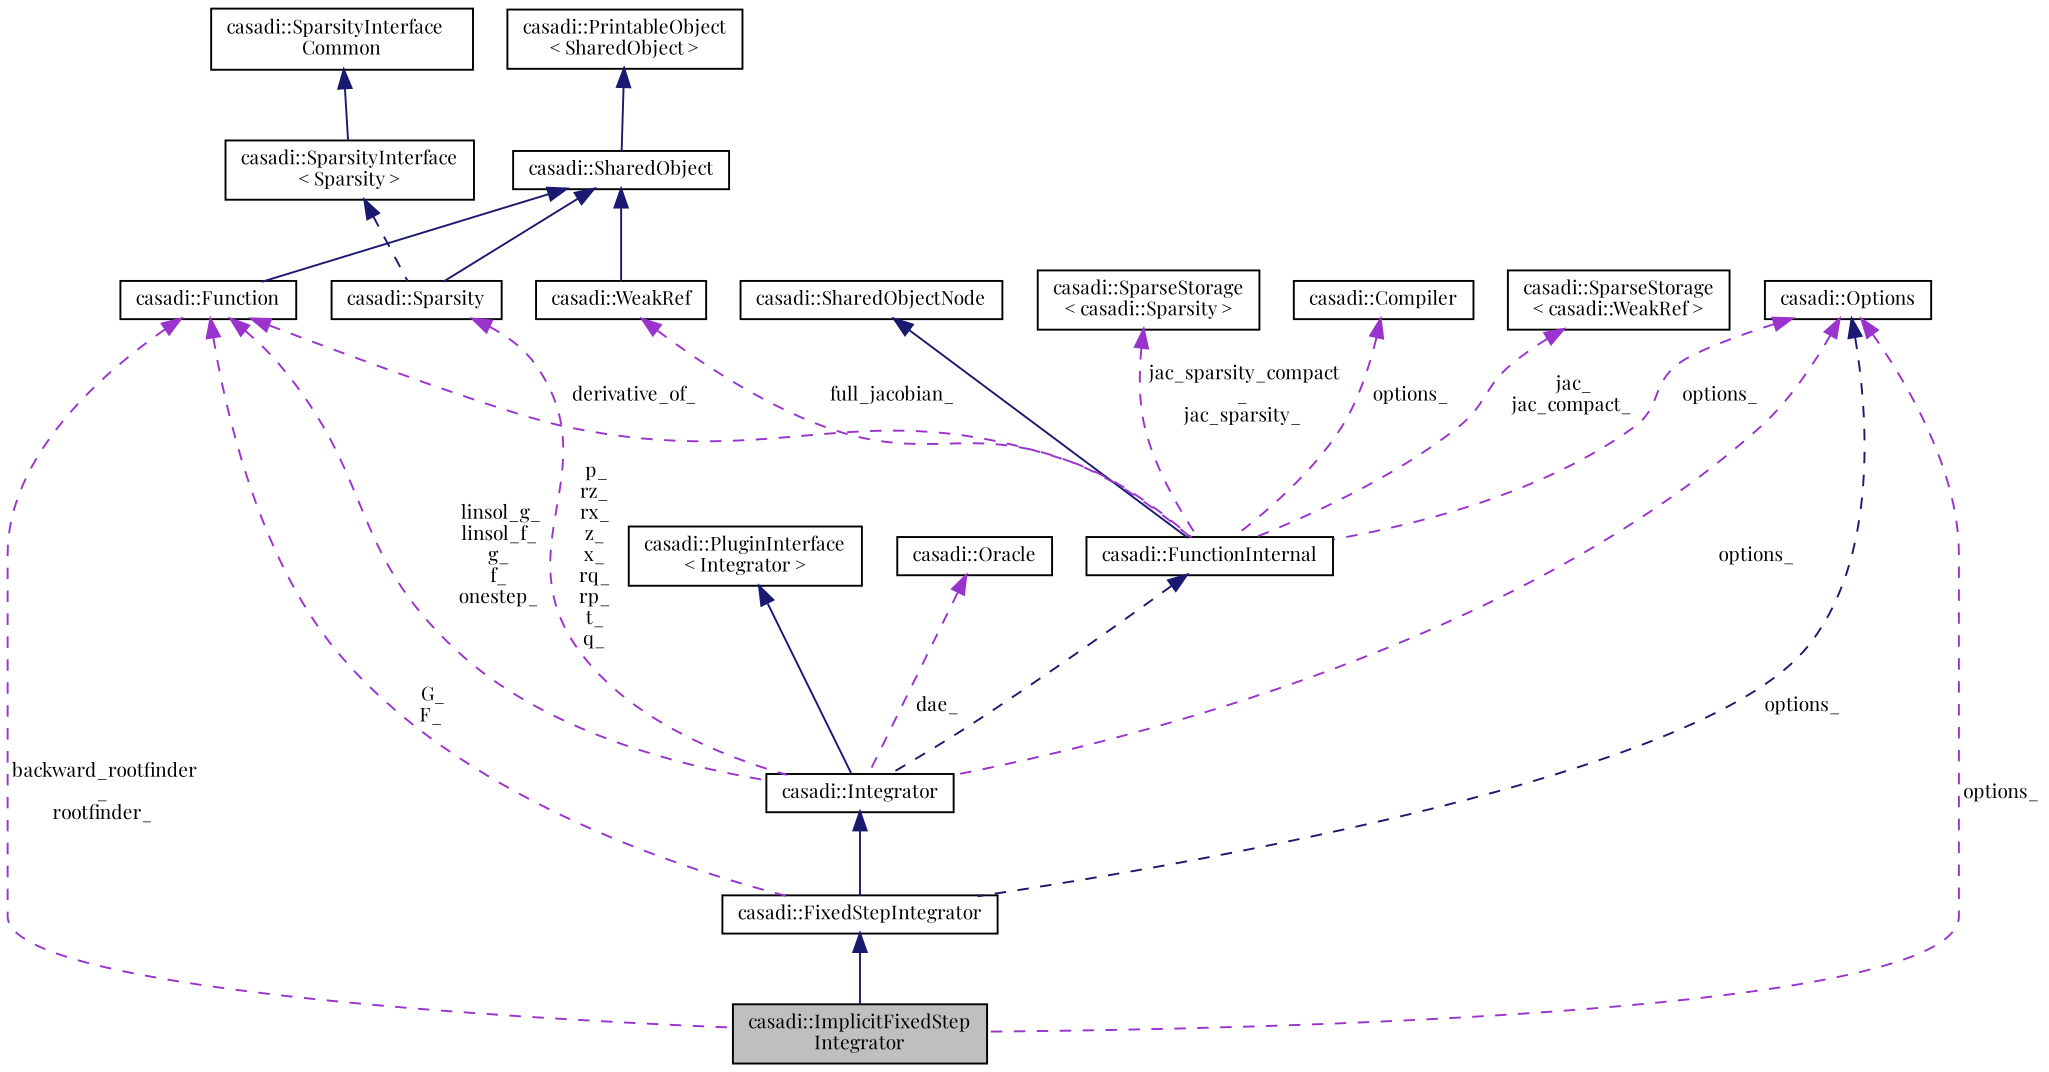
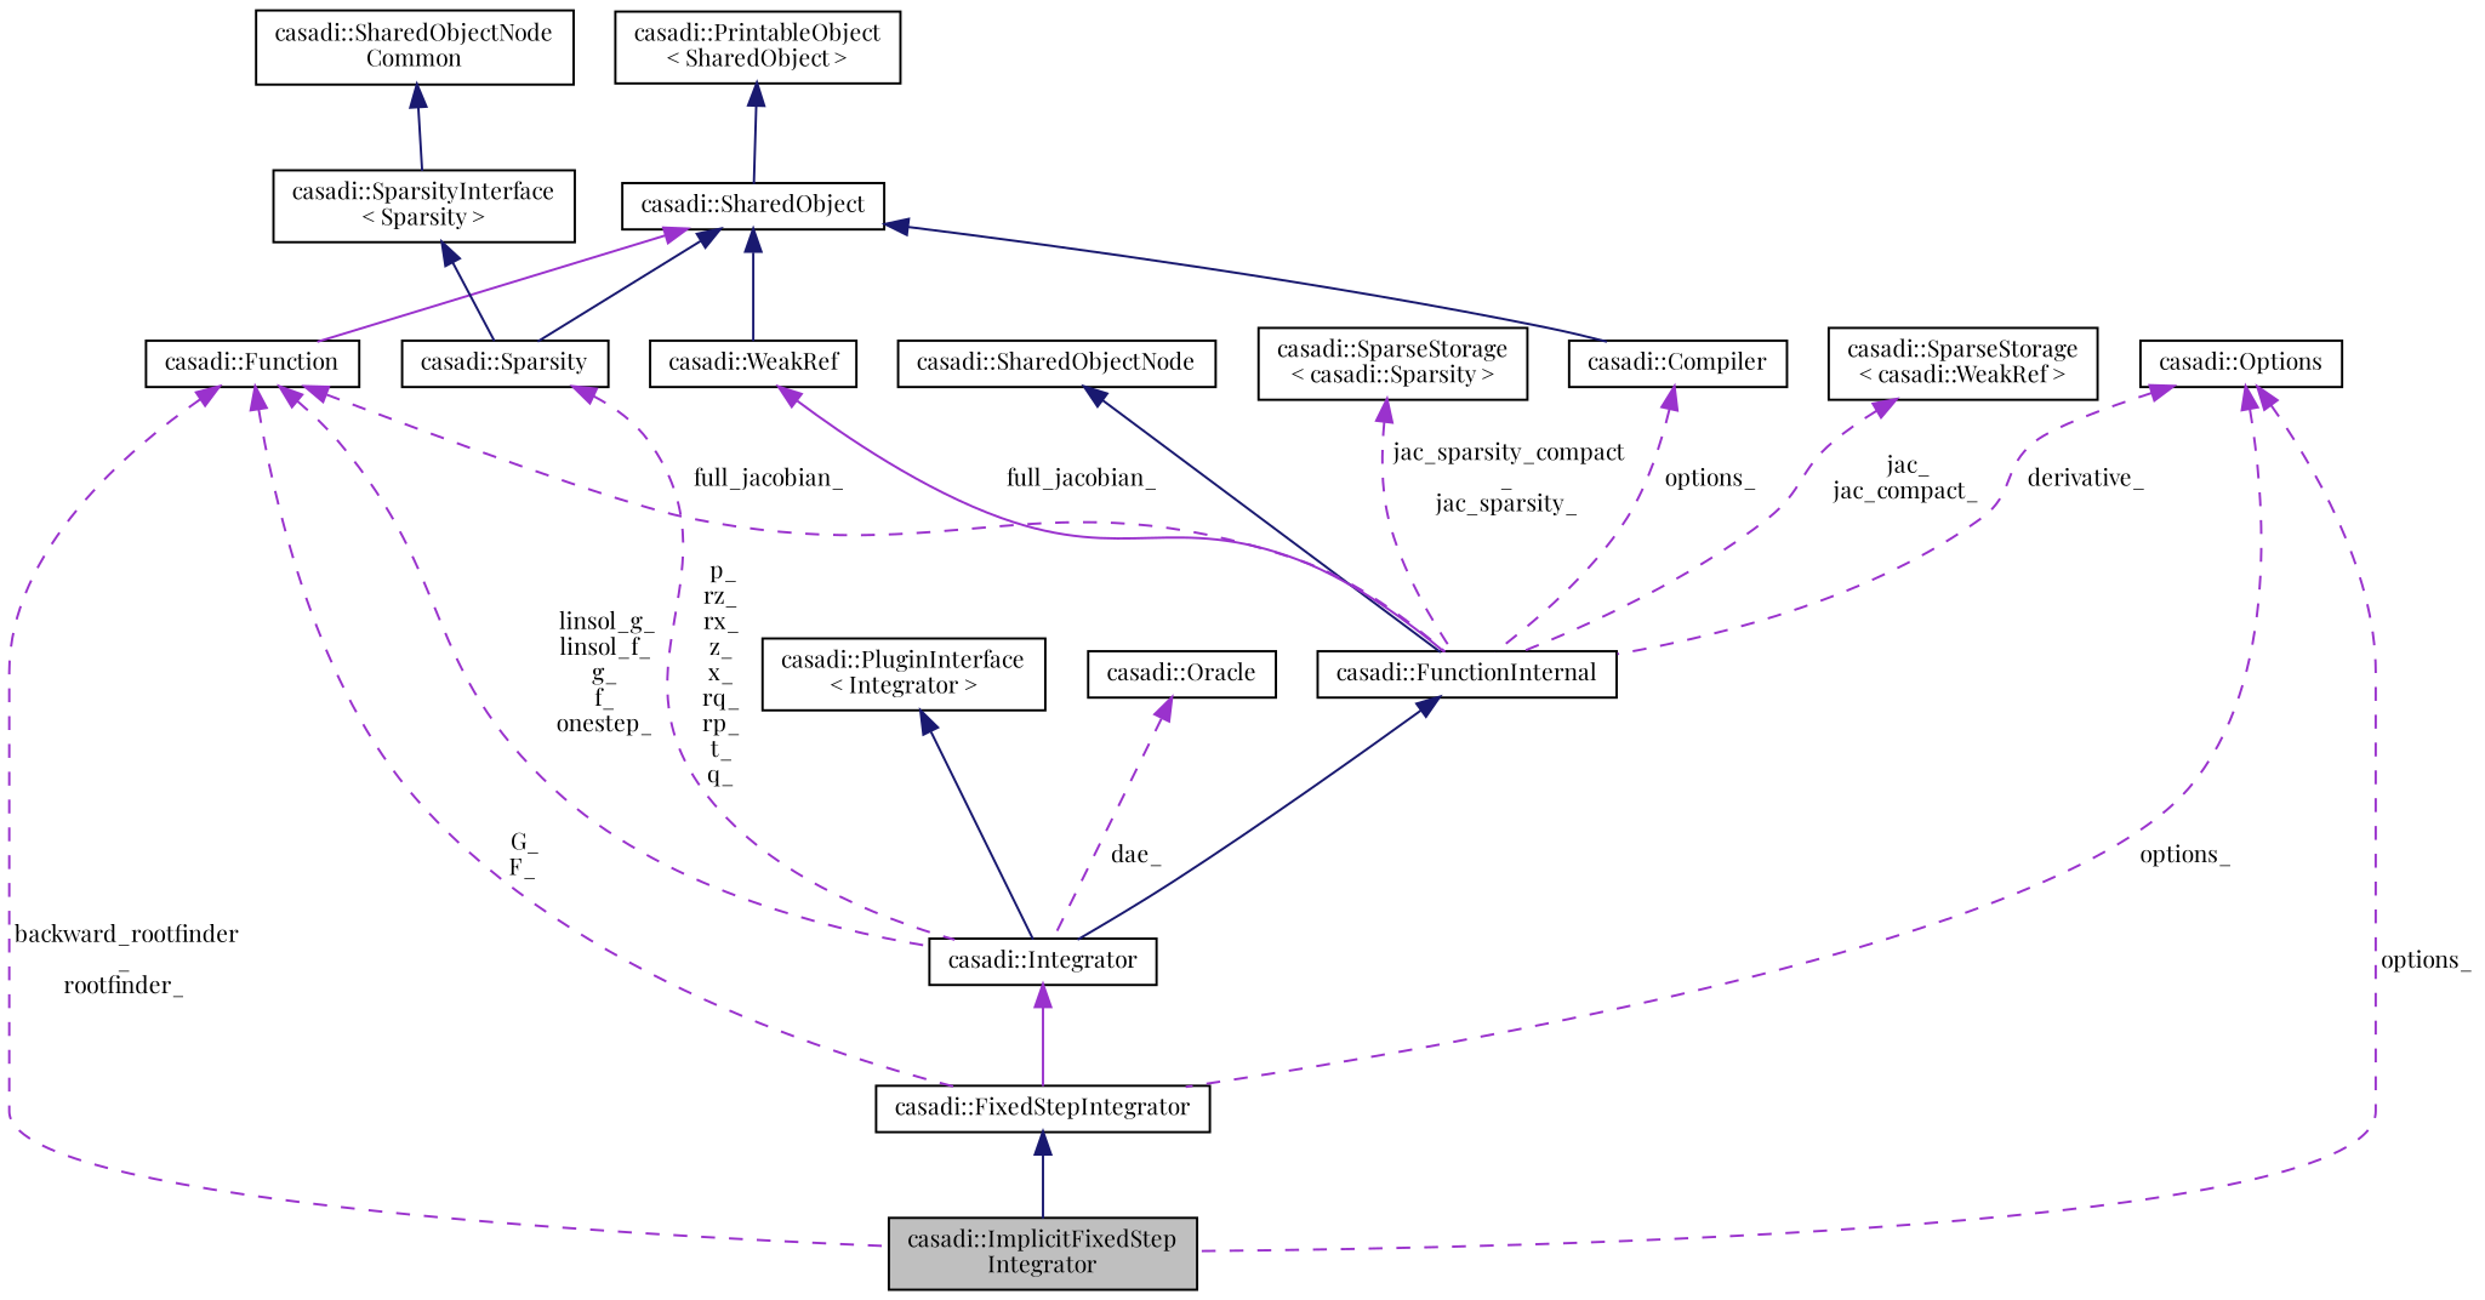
  digraph {
    fontname="Playfair Display"
    rankdir=TB
    node [color=black fillcolor=white fontname="Playfair Display" fontsize=10 shape=record style=filled]
    edge [color=darkorchid3 dir=back fontname="Playfair Display" fontsize=10 labelfontname="FreeSans.ttf" labelfontsize=10 style=dashed]
    n1 [fillcolor=grey75 fontcolor=black height=0.2 label="casadi::ImplicitFixedStep\lIntegrator" width=0.4]
    n2 [height=0.2 label="casadi::FixedStepIntegrator" width=0.4]
    n3 [height=0.2 label="casadi::Integrator" width=0.4]
    n4 [height=0.2 label="casadi::FunctionInternal" width=0.4]
    n5 [height=0.2 label="casadi::SharedObjectNode" width=0.4]
    n6 [height=0.2 label="casadi::WeakRef" width=0.4]
    n7 [height=0.2 label="casadi::SharedObject" width=0.4]
    n8 [height=0.2 label="casadi::Function" width=0.4]
    n9 [height=0.2 label="casadi::Compiler" width=0.4]
    n10 [height=0.2 label="casadi::Sparsity" width=0.4]
    n11 [height=0.2 label="casadi::PrintableObject\l\< SharedObject \>" width=0.4]
    n12 [height=0.2 label="casadi::SparseStorage\l\< casadi::WeakRef \>" width=0.4]
    n13 [height=0.2 label="casadi::Options" width=0.4]
    n14 [height=0.2 label="casadi::SparseStorage\l\< casadi::Sparsity \>" width=0.4]
    n15 [height=0.2 label="casadi::PluginInterface\l\< Integrator \>" width=0.4]
    n16 [height=0.2 label="casadi::SparsityInterface\l\< Sparsity \>" width=0.4]
-   n17 [height=0.2 label="casadi::SparsityInterface\lCommon" width=0.4]
+   n17 [height=0.2 label="casadi::SharedObjectNode\lCommon" width=0.4]
    n18 [height=0.2 label="casadi::Oracle" width=0.4]
    n2 -> n1 [color=midnightblue style=solid]
-   n3 -> n2 [color=midnightblue style=solid]
-   n4 -> n3 [color=midnightblue]
+   n3 -> n2 [style=solid]
+   n4 -> n3 [color=midnightblue style=solid]
    n5 -> n4 [color=midnightblue style=solid]
-   n6 -> n4 [label=" full_jacobian_"]
+   n6 -> n4 [label=" full_jacobian_" style=solid]
    n7 -> n6 [color=midnightblue style=solid]
-   n7 -> n8 [color=midnightblue style=solid]
+   n7 -> n8 [style=solid]
+   n7 -> n9 [color=midnightblue style=solid]
    n7 -> n10 [color=midnightblue style=solid]
    n8 -> n1 [label=" backward_rootfinder\l_\nrootfinder_"]
    n8 -> n2 [label=" G_\nF_"]
    n8 -> n3 [label=" linsol_g_\nlinsol_f_\ng_\nf_\nonestep_"]
-   n8 -> n4 [label=" derivative_of_"]
+   n8 -> n4 [label=" full_jacobian_"]
    n9 -> n4 [label=" options_"]
    n10 -> n3 [label=" p_\nrz_\nrx_\nz_\nx_\nrq_\nrp_\nt_\nq_"]
    n11 -> n7 [color=midnightblue style=solid]
    n12 -> n4 [label=" jac_\njac_compact_"]
    n13 -> n1 [label=" options_"]
-   n13 -> n2 [color=midnightblue label=" options_"]
-   n13 -> n3 [label=" options_"]
-   n13 -> n4 [label=" options_"]
+   n13 -> n2 [label=" options_"]
+   n13 -> n4 [label=" derivative_"]
    n14 -> n4 [label=" jac_sparsity_compact\l_\njac_sparsity_"]
    n15 -> n3 [color=midnightblue style=solid]
-   n16 -> n10 [color=midnightblue]
+   n16 -> n10 [color=midnightblue style=solid]
    n17 -> n16 [color=midnightblue style=solid]
    n18 -> n3 [label=" dae_"]
  }
